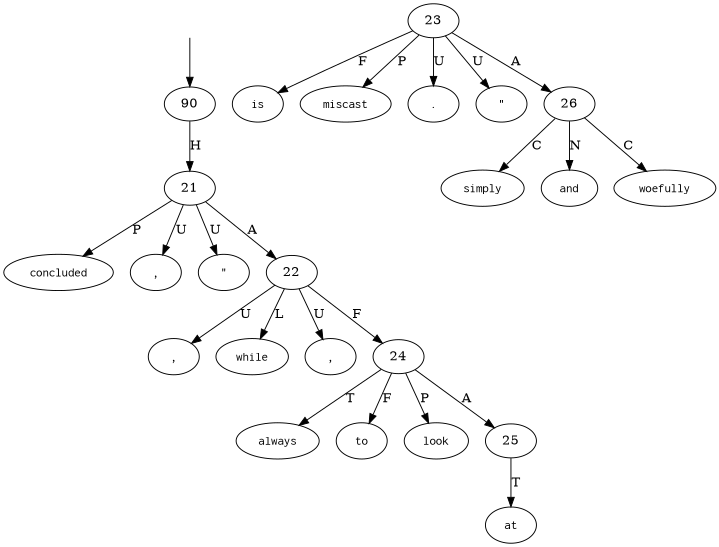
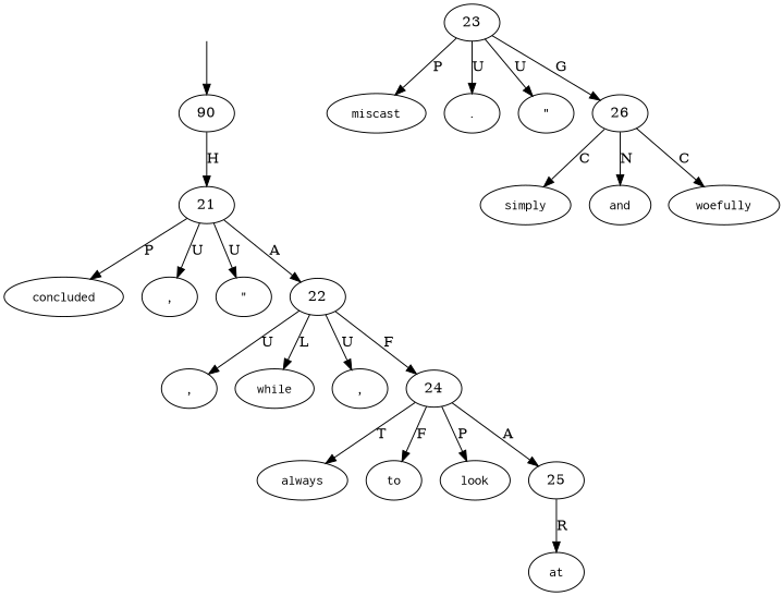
  digraph {
    node [shape=oval]
    top [style=invis shape=""]
    n2 [label=90 shape=""]
    21 [shape=""]
    n4 [label=<<table align="center" border="0" cellspacing="0"><tr><td colspan="2"><font face="Courier">concluded</font></td></tr></table>>]
    n5 [label=<<table align="center" border="0" cellspacing="0"><tr><td colspan="2"><font face="Courier">,</font></td></tr></table>>]
    n6 [label=<<table align="center" border="0" cellspacing="0"><tr><td colspan="2"><font face="Courier">&quot;</font></td></tr></table>>]
    22 [shape=""]
    n8 [label=<<table align="center" border="0" cellspacing="0"><tr><td colspan="2"><font face="Courier">,</font></td></tr></table>>]
    n9 [label=<<table align="center" border="0" cellspacing="0"><tr><td colspan="2"><font face="Courier">while</font></td></tr></table>>]
    n10 [label=<<table align="center" border="0" cellspacing="0"><tr><td colspan="2"><font face="Courier">always</font></td></tr></table>>]
    n11 [label=<<table align="center" border="0" cellspacing="0"><tr><td colspan="2"><font face="Courier">to</font></td></tr></table>>]
    n12 [label=<<table align="center" border="0" cellspacing="0"><tr><td colspan="2"><font face="Courier">look</font></td></tr></table>>]
    n13 [label=<<table align="center" border="0" cellspacing="0"><tr><td colspan="2"><font face="Courier">at</font></td></tr></table>>]
    n14 [label=<<table align="center" border="0" cellspacing="0"><tr><td colspan="2"><font face="Courier">,</font></td></tr></table>>]
-   n15 [label=<<table align="center" border="0" cellspacing="0"><tr><td colspan="2"><font face="Courier">is</font></td></tr></table>>]
    n16 [label=<<table align="center" border="0" cellspacing="0"><tr><td colspan="2"><font face="Courier">simply</font></td></tr></table>>]
    n17 [label=<<table align="center" border="0" cellspacing="0"><tr><td colspan="2"><font face="Courier">and</font></td></tr></table>>]
    n18 [label=<<table align="center" border="0" cellspacing="0"><tr><td colspan="2"><font face="Courier">woefully</font></td></tr></table>>]
    n19 [label=<<table align="center" border="0" cellspacing="0"><tr><td colspan="2"><font face="Courier">miscast</font></td></tr></table>>]
    n20 [label=<<table align="center" border="0" cellspacing="0"><tr><td colspan="2"><font face="Courier">.</font></td></tr></table>>]
    n21 [label=<<table align="center" border="0" cellspacing="0"><tr><td colspan="2"><font face="Courier">&quot;</font></td></tr></table>>]
    24 [shape=""]
    23 [shape=""]
    26 [shape=""]
    25 [shape=""]
    top -> n2
    n2 -> 21 [label=H]
    21 -> n4 [label=P]
    21 -> n5 [label=U]
    21 -> n6 [label=U]
    21 -> 22 [label=A]
    22 -> n8 [label=U]
    22 -> n9 [label=L]
    22 -> n14 [label=U]
    22 -> 24 [label=F]
    24 -> n10 [label=T]
    24 -> n11 [label=F]
    24 -> n12 [label=P]
    24 -> 25 [label=A]
-   23 -> n15 [label=F]
    23 -> n19 [label=P]
    23 -> n20 [label=U]
    23 -> n21 [label=U]
-   23 -> 26 [label=A]
+   23 -> 26 [label=G]
    26 -> n16 [label=C]
    26 -> n17 [label=N]
    26 -> n18 [label=C]
-   25 -> n13 [label=T]
+   25 -> n13 [label=R]
  }
